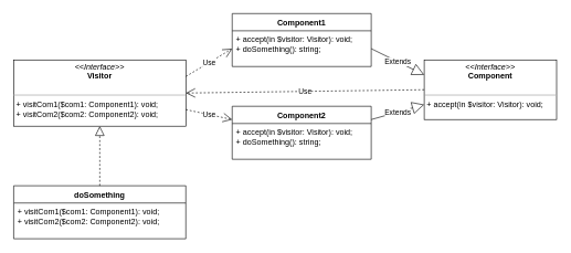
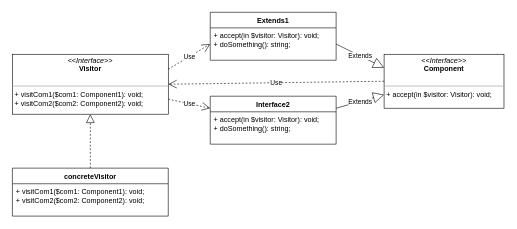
  <mxCell id="0" />
  <mxCell id="1" parent="0" />
  <mxCell id="2" value="&lt;p style=&quot;margin: 0px ; margin-top: 4px ; text-align: center&quot;&gt;&lt;i&gt;&amp;lt;&amp;lt;Interface&amp;gt;&amp;gt;&lt;/i&gt;&lt;br&gt;&lt;b&gt;Visitor&lt;/b&gt;&lt;/p&gt;&lt;p style=&quot;margin: 0px ; margin-left: 4px&quot;&gt;&lt;br&gt;&lt;/p&gt;&lt;hr size=&quot;1&quot;&gt;&lt;p style=&quot;margin: 0px ; margin-left: 4px&quot;&gt;+ visitCom1($com1: Component1): void;&lt;br&gt;+ visitCom2($com2: Component2): void;&lt;/p&gt;" style="verticalAlign=top;align=left;overflow=fill;fontSize=12;fontFamily=Helvetica;html=1;" parent="1" vertex="1"><mxGeometry y="90" width="260" height="100" as="geometry" x="20" /></mxCell>
  <mxCell id="3" value="&lt;p style=&quot;margin: 0px ; margin-top: 4px ; text-align: center&quot;&gt;&lt;i&gt;&amp;lt;&amp;lt;Interface&amp;gt;&amp;gt;&lt;/i&gt;&lt;br&gt;&lt;b&gt;Component&lt;/b&gt;&lt;/p&gt;&lt;p style=&quot;margin: 0px ; margin-left: 4px&quot;&gt;&lt;br&gt;&lt;/p&gt;&lt;hr size=&quot;1&quot;&gt;&lt;p style=&quot;margin: 0px ; margin-left: 4px&quot;&gt;+ accept(in $visitor: Visitor): void;&lt;br&gt;&lt;/p&gt;" style="verticalAlign=top;align=left;overflow=fill;fontSize=12;fontFamily=Helvetica;html=1;" parent="1" vertex="1"><mxGeometry x="640" y="90" width="200" height="90" as="geometry" /></mxCell>
- <mxCell id="4" value="doSomething" style="swimlane;fontStyle=1;align=center;verticalAlign=top;childLayout=stackLayout;horizontal=1;startSize=26;horizontalStack=0;resizeParent=1;resizeParentMax=0;resizeLast=0;collapsible=1;marginBottom=0;" parent="1" vertex="1"><mxGeometry y="280" width="260" height="80" as="geometry" x="20" /></mxCell>
+ <mxCell id="4" value="concreteVisitor" style="swimlane;fontStyle=1;align=center;verticalAlign=top;childLayout=stackLayout;horizontal=1;startSize=26;horizontalStack=0;resizeParent=1;resizeParentMax=0;resizeLast=0;collapsible=1;marginBottom=0;" parent="1" vertex="1"><mxGeometry y="280" width="260" height="80" as="geometry" x="20" /></mxCell>
  <mxCell id="5" value="+ visitCom1($com1: Component1): void;&#10;+ visitCom2($com2: Component2): void;" style="text;strokeColor=none;fillColor=none;align=left;verticalAlign=top;spacingLeft=4;spacingRight=4;overflow=hidden;rotatable=0;points=[[0,0.5],[1,0.5]];portConstraint=eastwest;" parent="4" vertex="1"><mxGeometry y="26" width="260" height="54" as="geometry" /></mxCell>
  <mxCell id="6" value="" style="endArrow=block;dashed=1;endFill=0;endSize=12;html=1;exitX=0.5;exitY=0;exitDx=0;exitDy=0;entryX=0.5;entryY=1;entryDx=0;entryDy=0;" parent="1" source="4" target="2" edge="1"><mxGeometry width="160" relative="1" as="geometry"><mxPoint x="120" y="220" as="sourcePoint" /><mxPoint x="280" y="220" as="targetPoint" /></mxGeometry></mxCell>
- <mxCell id="7" value="Component1" style="swimlane;fontStyle=1;align=center;verticalAlign=top;childLayout=stackLayout;horizontal=1;startSize=26;horizontalStack=0;resizeParent=1;resizeParentMax=0;resizeLast=0;collapsible=1;marginBottom=0;" parent="1" vertex="1"><mxGeometry x="350" y="20" width="210" height="80" as="geometry" /></mxCell>
+ <mxCell id="7" value="Extends1" style="swimlane;fontStyle=1;align=center;verticalAlign=top;childLayout=stackLayout;horizontal=1;startSize=26;horizontalStack=0;resizeParent=1;resizeParentMax=0;resizeLast=0;collapsible=1;marginBottom=0;" parent="1" vertex="1"><mxGeometry x="350" y="20" width="210" height="80" as="geometry" /></mxCell>
  <mxCell id="8" value="+ accept(in $visitor: Visitor): void;&#10;+ doSomething(): string;" style="text;strokeColor=none;fillColor=none;align=left;verticalAlign=top;spacingLeft=4;spacingRight=4;overflow=hidden;rotatable=0;points=[[0,0.5],[1,0.5]];portConstraint=eastwest;" parent="7" vertex="1"><mxGeometry y="26" width="210" height="54" as="geometry" /></mxCell>
- <mxCell id="9" value="Component2" style="swimlane;fontStyle=1;align=center;verticalAlign=top;childLayout=stackLayout;horizontal=1;startSize=26;horizontalStack=0;resizeParent=1;resizeParentMax=0;resizeLast=0;collapsible=1;marginBottom=0;" parent="1" vertex="1"><mxGeometry x="350" y="160" width="210" height="80" as="geometry" /></mxCell>
+ <mxCell id="9" value="Interface2" style="swimlane;fontStyle=1;align=center;verticalAlign=top;childLayout=stackLayout;horizontal=1;startSize=26;horizontalStack=0;resizeParent=1;resizeParentMax=0;resizeLast=0;collapsible=1;marginBottom=0;" parent="1" vertex="1"><mxGeometry x="350" y="160" width="210" height="80" as="geometry" /></mxCell>
  <mxCell id="10" value="+ accept(in $visitor: Visitor): void;&#10;+ doSomething(): string;" style="text;strokeColor=none;fillColor=none;align=left;verticalAlign=top;spacingLeft=4;spacingRight=4;overflow=hidden;rotatable=0;points=[[0,0.5],[1,0.5]];portConstraint=eastwest;" parent="9" vertex="1"><mxGeometry y="26" width="210" height="54" as="geometry" /></mxCell>
  <mxCell id="11" value="Extends" style="endArrow=block;endSize=16;endFill=0;html=1;exitX=1;exitY=0.5;exitDx=0;exitDy=0;entryX=0;entryY=0.25;entryDx=0;entryDy=0;" parent="1" source="8" target="3" edge="1"><mxGeometry width="160" relative="1" as="geometry"><mxPoint x="500" y="170" as="sourcePoint" /><mxPoint x="657" y="210" as="targetPoint" /></mxGeometry></mxCell>
  <mxCell id="12" value="Extends" style="endArrow=block;endSize=16;endFill=0;html=1;exitX=1;exitY=0.25;exitDx=0;exitDy=0;entryX=0;entryY=0.75;entryDx=0;entryDy=0;" parent="1" source="9" target="3" edge="1"><mxGeometry width="160" relative="1" as="geometry"><mxPoint x="730" y="160" as="sourcePoint" /><mxPoint x="890" y="160" as="targetPoint" /></mxGeometry></mxCell>
  <mxCell id="13" value="Use" style="endArrow=open;endSize=12;dashed=1;html=1;exitX=1;exitY=0.25;exitDx=0;exitDy=0;entryX=0;entryY=0.5;entryDx=0;entryDy=0;" parent="1" source="2" target="8" edge="1"><mxGeometry width="160" relative="1" as="geometry"><mxPoint x="274" y="290" as="sourcePoint" /><mxPoint x="434" y="290" as="targetPoint" /></mxGeometry></mxCell>
  <mxCell id="14" value="Use" style="endArrow=open;endSize=12;dashed=1;html=1;exitX=1;exitY=0.75;exitDx=0;exitDy=0;entryX=0;entryY=0.25;entryDx=0;entryDy=0;" parent="1" source="2" target="9" edge="1"><mxGeometry width="160" relative="1" as="geometry"><mxPoint x="350" y="280" as="sourcePoint" /><mxPoint x="510" y="280" as="targetPoint" /></mxGeometry></mxCell>
  <mxCell id="15" value="Use" style="endArrow=open;endSize=12;dashed=1;html=1;exitX=0;exitY=0.5;exitDx=0;exitDy=0;entryX=1;entryY=0.5;entryDx=0;entryDy=0;" edge="1" parent="1" source="3" target="2"><mxGeometry width="160" relative="1" as="geometry"><mxPoint x="370" y="280" as="sourcePoint" /><mxPoint x="530" y="280" as="targetPoint" /></mxGeometry></mxCell>
